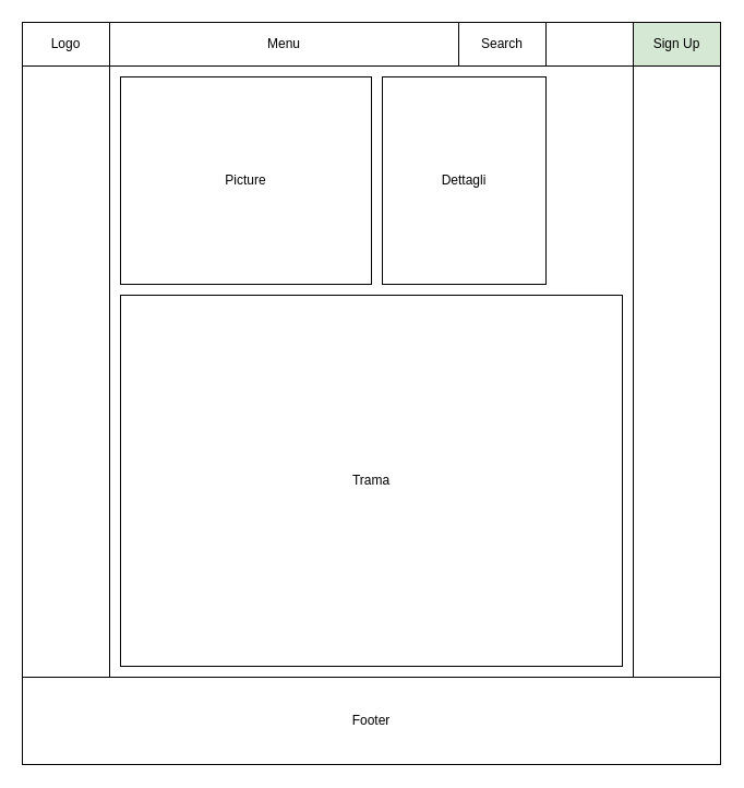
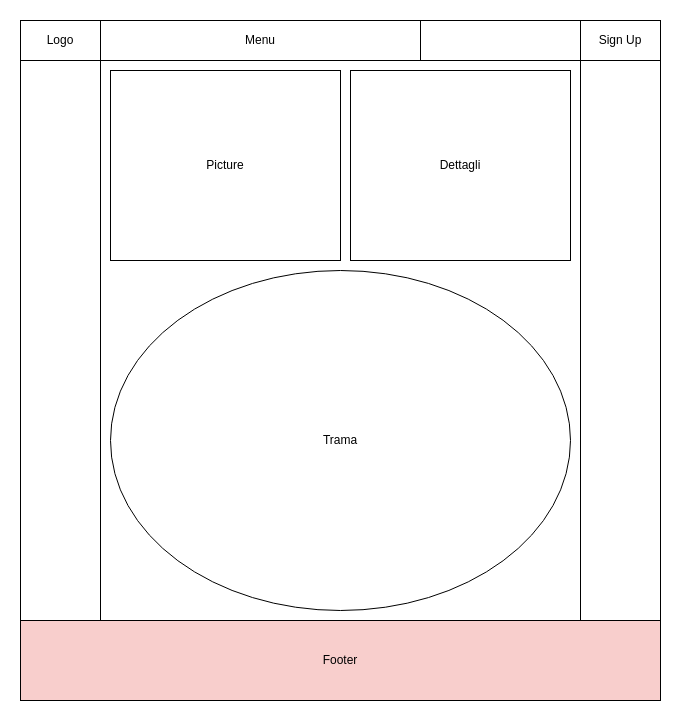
  <mxCell id="0" />
  <mxCell id="1" parent="0" />
  <mxCell id="2" value="" style="rounded=0;whiteSpace=wrap;html=1;" vertex="1" parent="1"><mxGeometry x="20" y="20" width="640" height="680" as="geometry" /></mxCell>
  <mxCell id="3" value="Menu" style="rounded=0;whiteSpace=wrap;html=1;" vertex="1" parent="1"><mxGeometry x="100" y="20" width="320" height="40" as="geometry" /></mxCell>
  <mxCell id="4" value="Logo" style="rounded=0;whiteSpace=wrap;html=1;" vertex="1" parent="1"><mxGeometry x="20" y="20" width="80" height="40" as="geometry" /></mxCell>
- <mxCell id="5" value="Sign Up&lt;br&gt;" style="rounded=0;whiteSpace=wrap;html=1;fillColor=#d5e8d4;" vertex="1" parent="1"><mxGeometry x="580" y="20" width="80" height="40" as="geometry" /></mxCell>
- <mxCell id="6" value="Search" style="rounded=0;whiteSpace=wrap;html=1;" vertex="1" parent="1"><mxGeometry x="420" y="20" width="80" height="40" as="geometry" /></mxCell>
- <mxCell id="7" value="Footer" style="rounded=0;whiteSpace=wrap;html=1;" vertex="1" parent="1"><mxGeometry x="20" y="620" width="640" height="80" as="geometry" /></mxCell>
+ <mxCell id="5" value="Sign Up&lt;br&gt;" style="rounded=0;whiteSpace=wrap;html=1;" vertex="1" parent="1"><mxGeometry x="580" y="20" width="80" height="40" as="geometry" /></mxCell>
+ <mxCell id="7" value="Footer" style="rounded=0;whiteSpace=wrap;html=1;fillColor=#f8cecc;" vertex="1" parent="1"><mxGeometry x="20" y="620" width="640" height="80" as="geometry" /></mxCell>
  <mxCell id="8" value="" style="rounded=0;whiteSpace=wrap;html=1;" vertex="1" parent="1"><mxGeometry x="100" y="60" width="480" height="560" as="geometry" /></mxCell>
  <mxCell id="9" value="Picture" style="rounded=0;whiteSpace=wrap;html=1;" vertex="1" parent="1"><mxGeometry x="110" y="70" width="230" height="190" as="geometry" /></mxCell>
- <mxCell id="10" value="Dettagli" style="rounded=0;whiteSpace=wrap;html=1;" vertex="1" parent="1"><mxGeometry x="350" y="70" width="150" height="190" as="geometry" /></mxCell>
- <mxCell id="11" value="Trama" style="rounded=0;whiteSpace=wrap;html=1;" vertex="1" parent="1"><mxGeometry x="110" y="270" width="460" height="340" as="geometry" /></mxCell>
+ <mxCell id="10" value="Dettagli" style="rounded=0;whiteSpace=wrap;html=1;" vertex="1" parent="1"><mxGeometry x="350" y="70" width="220" height="190" as="geometry" /></mxCell>
+ <mxCell id="11" value="Trama" style="ellipse;whiteSpace=wrap;html=1;" vertex="1" parent="1"><mxGeometry x="110" y="270" width="460" height="340" as="geometry" /></mxCell>
